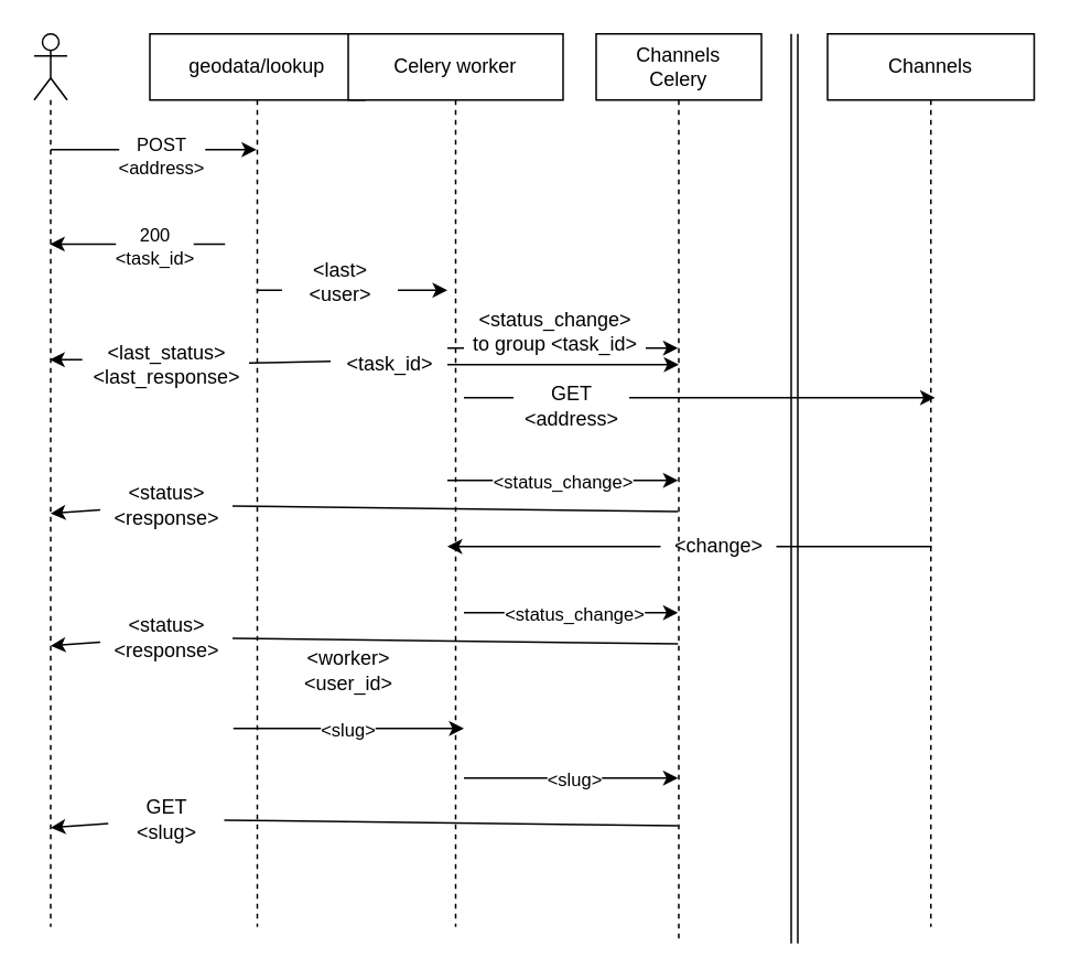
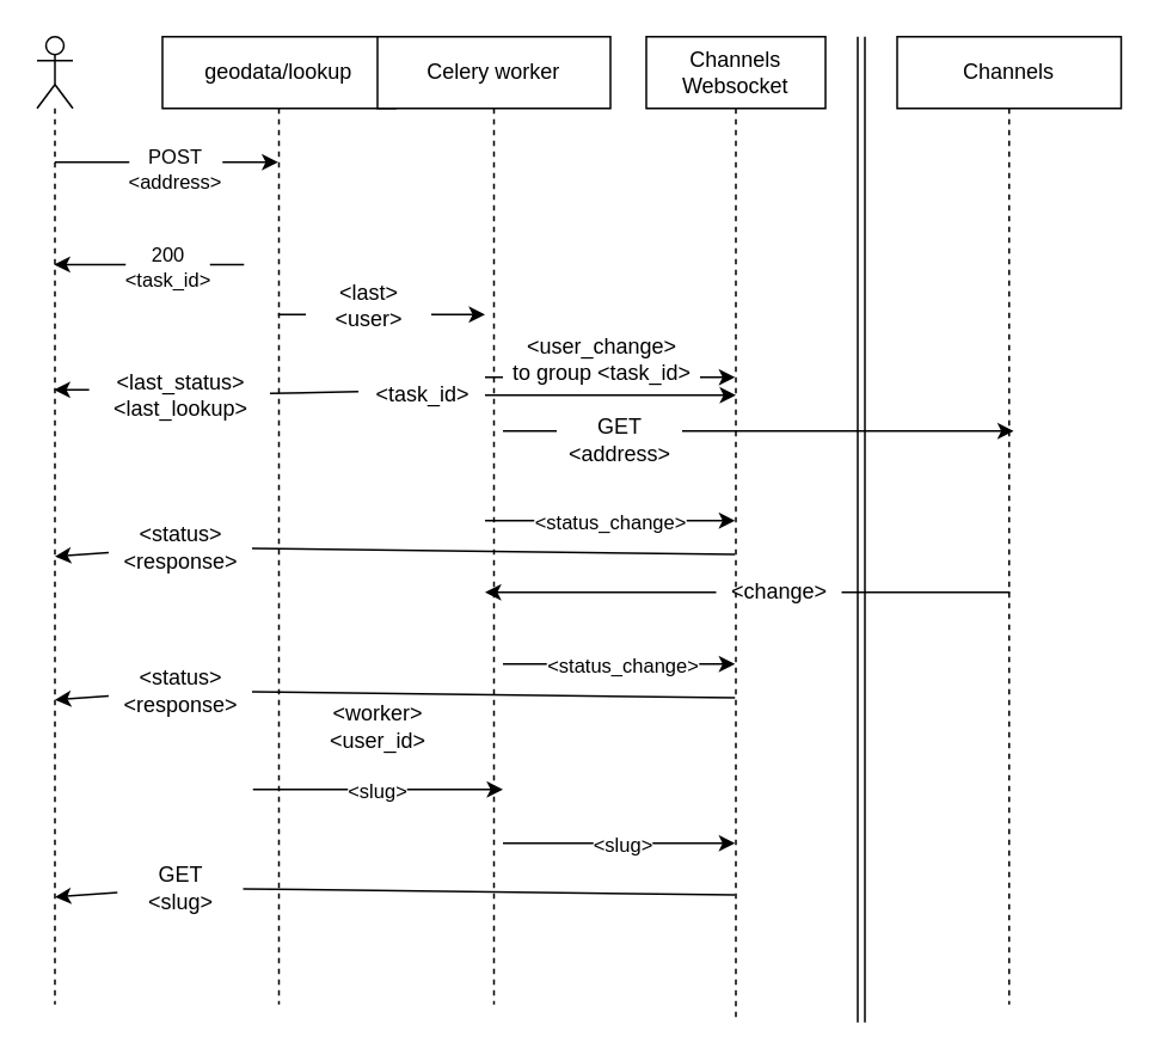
  <mxCell id="0" />
  <mxCell id="1" parent="0" />
  <mxCell id="2" value="" style="shape=umlLifeline;participant=umlActor;perimeter=lifelinePerimeter;whiteSpace=wrap;html=1;container=1;collapsible=0;recursiveResize=0;verticalAlign=top;spacingTop=36;outlineConnect=0;" parent="1" vertex="1"><mxGeometry width="20" height="540" as="geometry" x="20" y="20" /></mxCell>
  <mxCell id="3" value="geodata/lookup" style="shape=umlLifeline;perimeter=lifelinePerimeter;whiteSpace=wrap;html=1;container=1;collapsible=0;recursiveResize=0;outlineConnect=0;" parent="1" vertex="1"><mxGeometry x="90" width="130" height="540" as="geometry" y="20" /></mxCell>
  <mxCell id="4" value="" style="endArrow=classic;html=1;rounded=0;" parent="3" edge="1"><mxGeometry width="50" height="50" relative="1" as="geometry"><mxPoint x="50.501" y="420" as="sourcePoint" /><mxPoint x="190" y="420" as="targetPoint" /></mxGeometry></mxCell>
  <mxCell id="5" value="&amp;lt;slug&amp;gt;" style="edgeLabel;html=1;align=center;verticalAlign=middle;resizable=0;points=[];" parent="4" vertex="1" connectable="0"><mxGeometry x="-0.266" relative="1" as="geometry"><mxPoint x="18" as="offset" /></mxGeometry></mxCell>
  <mxCell id="6" value="&amp;lt;task_id&amp;gt;" style="text;html=1;align=center;verticalAlign=middle;resizable=0;points=[];autosize=1;strokeColor=none;fillColor=default;" parent="3" vertex="1"><mxGeometry x="110" y="190" width="70" height="20" as="geometry" /></mxCell>
  <mxCell id="7" value="" style="endArrow=classic;html=1;rounded=0;startArrow=none;" edge="1" parent="3" source="8"><mxGeometry width="50" height="50" relative="1" as="geometry"><mxPoint x="-110" y="420" as="sourcePoint" /><mxPoint x="-60.0" y="370" as="targetPoint" /></mxGeometry></mxCell>
  <mxCell id="8" value="&amp;lt;status&amp;gt;&lt;br&gt;&amp;lt;response&amp;gt;" style="text;html=1;align=center;verticalAlign=middle;resizable=0;points=[];autosize=1;strokeColor=none;fillColor=default;" vertex="1" parent="3"><mxGeometry x="-30" y="350" width="80" height="30" as="geometry" /></mxCell>
  <mxCell id="9" value="" style="endArrow=none;html=1;rounded=0;" edge="1" parent="3" target="8"><mxGeometry width="50" height="50" relative="1" as="geometry"><mxPoint x="319.5" y="368.871" as="sourcePoint" /><mxPoint x="-60.0" y="370" as="targetPoint" /></mxGeometry></mxCell>
  <mxCell id="10" value="" style="endArrow=classic;html=1;rounded=0;" parent="1" target="3" edge="1"><mxGeometry width="50" height="50" relative="1" as="geometry"><mxPoint x="50" y="90" as="sourcePoint" /><mxPoint x="330" y="290" as="targetPoint" /><Array as="points"><mxPoint x="30" y="90" /><mxPoint x="50" y="90" /></Array></mxGeometry></mxCell>
  <mxCell id="11" value="POST&lt;br&gt;&amp;lt;address&amp;gt;" style="edgeLabel;html=1;align=center;verticalAlign=middle;resizable=0;points=[];" parent="10" vertex="1" connectable="0"><mxGeometry x="0.171" y="-3" relative="1" as="geometry"><mxPoint x="1" as="offset" /></mxGeometry></mxCell>
  <mxCell id="12" value="" style="endArrow=classic;html=1;rounded=0;exitX=0.052;exitY=0.839;exitDx=0;exitDy=0;exitPerimeter=0;" parent="1" target="2" edge="1"><mxGeometry width="50" height="50" relative="1" as="geometry"><mxPoint x="135.52" y="147.12" as="sourcePoint" /><mxPoint x="330" y="280" as="targetPoint" /></mxGeometry></mxCell>
  <mxCell id="13" value="200&lt;br&gt;&amp;lt;task_id&amp;gt;" style="edgeLabel;html=1;align=center;verticalAlign=middle;resizable=0;points=[];" parent="12" vertex="1" connectable="0"><mxGeometry x="-0.508" y="1" relative="1" as="geometry"><mxPoint x="-17" as="offset" /></mxGeometry></mxCell>
  <mxCell id="14" value="Celery worker" style="shape=umlLifeline;perimeter=lifelinePerimeter;whiteSpace=wrap;html=1;container=1;collapsible=0;recursiveResize=0;outlineConnect=0;" parent="1" vertex="1"><mxGeometry x="210" width="130" height="540" as="geometry" y="20" /></mxCell>
  <mxCell id="15" value="" style="endArrow=classic;html=1;rounded=0;" parent="14" source="3" edge="1"><mxGeometry width="50" height="50" relative="1" as="geometry"><mxPoint x="-50" y="145" as="sourcePoint" /><mxPoint x="60" y="155" as="targetPoint" /></mxGeometry></mxCell>
  <mxCell id="16" value="&amp;lt;last&amp;gt;&lt;br&gt;&amp;lt;user&amp;gt;" style="text;html=1;align=center;verticalAlign=middle;resizable=0;points=[];autosize=1;strokeColor=none;fillColor=default;" parent="14" vertex="1"><mxGeometry x="-40" y="135" width="70" height="30" as="geometry" /></mxCell>
  <mxCell id="17" value="" style="endArrow=classic;html=1;rounded=0;" parent="14" edge="1"><mxGeometry width="50" height="50" relative="1" as="geometry"><mxPoint x="70" y="450" as="sourcePoint" /><mxPoint x="199.5" y="450" as="targetPoint" /></mxGeometry></mxCell>
  <mxCell id="18" value="&amp;lt;slug&amp;gt;" style="edgeLabel;html=1;align=center;verticalAlign=middle;resizable=0;points=[];" parent="17" vertex="1" connectable="0"><mxGeometry x="-0.266" relative="1" as="geometry"><mxPoint x="18" as="offset" /></mxGeometry></mxCell>
- <mxCell id="19" value="Channels&lt;br&gt;Celery" style="shape=umlLifeline;perimeter=lifelinePerimeter;whiteSpace=wrap;html=1;container=1;collapsible=0;recursiveResize=0;outlineConnect=0;" parent="1" vertex="1"><mxGeometry x="360" width="100" height="550" as="geometry" y="20" /></mxCell>
+ <mxCell id="19" value="Channels&lt;br&gt;Websocket" style="shape=umlLifeline;perimeter=lifelinePerimeter;whiteSpace=wrap;html=1;container=1;collapsible=0;recursiveResize=0;outlineConnect=0;" parent="1" vertex="1"><mxGeometry x="360" width="100" height="550" as="geometry" y="20" /></mxCell>
  <mxCell id="20" value="" style="endArrow=classic;html=1;rounded=0;startArrow=none;startFill=1;" parent="19" source="6" edge="1"><mxGeometry width="50" height="50" relative="1" as="geometry"><mxPoint y="250" as="sourcePoint" /><mxPoint x="50" y="200" as="targetPoint" /></mxGeometry></mxCell>
  <mxCell id="21" value="" style="endArrow=classic;html=1;rounded=0;" parent="19" target="19" edge="1"><mxGeometry width="50" height="50" relative="1" as="geometry"><mxPoint x="-89.999" y="190" as="sourcePoint" /><mxPoint x="44.771" y="190" as="targetPoint" /></mxGeometry></mxCell>
- <mxCell id="22" value="&amp;lt;status_change&amp;gt;&lt;br&gt;to group &amp;lt;task_id&amp;gt;" style="text;html=1;align=center;verticalAlign=middle;resizable=0;points=[];autosize=1;strokeColor=none;fillColor=default;" parent="19" vertex="1"><mxGeometry x="-80" y="165" width="110" height="30" as="geometry" /></mxCell>
+ <mxCell id="22" value="&amp;lt;user_change&amp;gt;&lt;br&gt;to group &amp;lt;task_id&amp;gt;" style="text;html=1;align=center;verticalAlign=middle;resizable=0;points=[];autosize=1;strokeColor=none;fillColor=default;" parent="19" vertex="1"><mxGeometry x="-80" y="165" width="110" height="30" as="geometry" /></mxCell>
  <mxCell id="23" value="" style="endArrow=classic;html=1;rounded=0;" parent="19" edge="1"><mxGeometry width="50" height="50" relative="1" as="geometry"><mxPoint x="-89.999" y="270" as="sourcePoint" /><mxPoint x="49.5" y="270" as="targetPoint" /></mxGeometry></mxCell>
  <mxCell id="24" value="&amp;lt;status_change&amp;gt;" style="edgeLabel;html=1;align=center;verticalAlign=middle;resizable=0;points=[];" parent="23" vertex="1" connectable="0"><mxGeometry x="-0.266" relative="1" as="geometry"><mxPoint x="18" as="offset" /></mxGeometry></mxCell>
  <mxCell id="25" value="" style="endArrow=classic;html=1;rounded=0;" parent="19" edge="1"><mxGeometry width="50" height="50" relative="1" as="geometry"><mxPoint x="-80" y="350" as="sourcePoint" /><mxPoint x="49.5" y="350" as="targetPoint" /></mxGeometry></mxCell>
  <mxCell id="26" value="&amp;lt;status_change&amp;gt;" style="edgeLabel;html=1;align=center;verticalAlign=middle;resizable=0;points=[];" parent="25" vertex="1" connectable="0"><mxGeometry x="-0.266" relative="1" as="geometry"><mxPoint x="18" as="offset" /></mxGeometry></mxCell>
  <mxCell id="27" value="Channels" style="shape=umlLifeline;perimeter=lifelinePerimeter;whiteSpace=wrap;html=1;container=1;collapsible=0;recursiveResize=0;outlineConnect=0;" parent="1" vertex="1"><mxGeometry x="500" width="125" height="540" as="geometry" y="20" /></mxCell>
  <mxCell id="28" value="" style="endArrow=classic;html=1;rounded=0;" parent="27" edge="1"><mxGeometry width="50" height="50" relative="1" as="geometry"><mxPoint x="-220" y="220" as="sourcePoint" /><mxPoint x="65.001" y="220" as="targetPoint" /></mxGeometry></mxCell>
  <mxCell id="29" value="" style="endArrow=none;html=1;rounded=0;shape=link;" parent="1" edge="1"><mxGeometry width="50" height="50" relative="1" as="geometry"><mxPoint x="480" y="570" as="sourcePoint" /><mxPoint x="480" as="targetPoint" y="20" /></mxGeometry></mxCell>
  <mxCell id="30" value="GET&lt;br&gt;&amp;lt;address&amp;gt;" style="text;html=1;align=center;verticalAlign=middle;resizable=0;points=[];autosize=1;strokeColor=none;fillColor=default;" parent="1" vertex="1"><mxGeometry x="310" y="230" width="70" height="30" as="geometry" /></mxCell>
  <mxCell id="31" value="" style="endArrow=classic;html=1;rounded=0;startArrow=none;" parent="1" source="32" edge="1"><mxGeometry width="50" height="50" relative="1" as="geometry"><mxPoint x="563" y="330" as="sourcePoint" /><mxPoint x="270" y="330" as="targetPoint" /></mxGeometry></mxCell>
  <mxCell id="32" value="&amp;lt;change&amp;gt;" style="text;html=1;align=center;verticalAlign=middle;resizable=0;points=[];autosize=1;strokeColor=none;fillColor=none;" parent="1" vertex="1"><mxGeometry x="399" y="320" width="70" height="20" as="geometry" /></mxCell>
  <mxCell id="33" value="" style="endArrow=none;html=1;rounded=0;" parent="1" target="32" edge="1"><mxGeometry width="50" height="50" relative="1" as="geometry"><mxPoint x="563" y="330" as="sourcePoint" /><mxPoint x="270" y="330" as="targetPoint" /></mxGeometry></mxCell>
  <mxCell id="34" value="&amp;lt;worker&amp;gt;&lt;br&gt;&amp;lt;user_id&amp;gt;" style="text;html=1;align=center;verticalAlign=middle;resizable=0;points=[];autosize=1;strokeColor=none;fillColor=default;" parent="1" vertex="1"><mxGeometry x="175" y="390" width="70" height="30" as="geometry" /></mxCell>
  <mxCell id="35" value="" style="endArrow=none;html=1;rounded=0;startArrow=none;startFill=1;entryX=-0.009;entryY=0.4;entryDx=0;entryDy=0;entryPerimeter=0;" parent="1" source="36" target="6" edge="1"><mxGeometry width="50" height="50" relative="1" as="geometry"><mxPoint x="369.7" y="220" as="sourcePoint" /><mxPoint x="750" y="220" as="targetPoint" /></mxGeometry></mxCell>
- <mxCell id="36" value="&amp;lt;last_status&amp;gt;&lt;br&gt;&amp;lt;last_response&amp;gt;" style="text;html=1;align=center;verticalAlign=middle;resizable=0;points=[];autosize=1;strokeColor=none;fillColor=default;" vertex="1" parent="1"><mxGeometry x="50" y="205" width="100" height="30" as="geometry" /></mxCell>
+ <mxCell id="36" value="&amp;lt;last_status&amp;gt;&lt;br&gt;&amp;lt;last_lookup&amp;gt;" style="text;html=1;align=center;verticalAlign=middle;resizable=0;points=[];autosize=1;strokeColor=none;fillColor=default;" vertex="1" parent="1"><mxGeometry x="50" y="205" width="100" height="30" as="geometry" /></mxCell>
  <mxCell id="37" value="" style="endArrow=none;html=1;rounded=0;startArrow=classic;startFill=1;entryX=-0.009;entryY=0.4;entryDx=0;entryDy=0;entryPerimeter=0;" edge="1" parent="1" source="2" target="36"><mxGeometry width="50" height="50" relative="1" as="geometry"><mxPoint x="29.855" y="218" as="sourcePoint" /><mxPoint x="199.37" y="218" as="targetPoint" /></mxGeometry></mxCell>
  <mxCell id="38" value="" style="endArrow=classic;html=1;rounded=0;startArrow=none;" edge="1" parent="1" source="39"><mxGeometry width="50" height="50" relative="1" as="geometry"><mxPoint x="-20" y="360" as="sourcePoint" /><mxPoint x="30" y="310" as="targetPoint" /></mxGeometry></mxCell>
  <mxCell id="39" value="&amp;lt;status&amp;gt;&lt;br&gt;&amp;lt;response&amp;gt;" style="text;html=1;align=center;verticalAlign=middle;resizable=0;points=[];autosize=1;strokeColor=none;fillColor=default;" vertex="1" parent="1"><mxGeometry x="60" y="290" width="80" height="30" as="geometry" /></mxCell>
  <mxCell id="40" value="" style="endArrow=none;html=1;rounded=0;" edge="1" parent="1" target="39"><mxGeometry width="50" height="50" relative="1" as="geometry"><mxPoint x="409.5" y="308.871" as="sourcePoint" /><mxPoint x="30" y="310" as="targetPoint" /></mxGeometry></mxCell>
  <mxCell id="41" value="" style="endArrow=classic;html=1;rounded=0;startArrow=none;" edge="1" parent="1" source="42"><mxGeometry width="50" height="50" relative="1" as="geometry"><mxPoint x="-20" y="550" as="sourcePoint" /><mxPoint x="30" y="500" as="targetPoint" /></mxGeometry></mxCell>
  <mxCell id="42" value="GET&lt;br&gt;&amp;lt;slug&amp;gt;" style="text;html=1;align=center;verticalAlign=middle;resizable=0;points=[];autosize=1;strokeColor=none;fillColor=default;" vertex="1" parent="1"><mxGeometry x="65" y="480" width="70" height="30" as="geometry" /></mxCell>
  <mxCell id="43" value="" style="endArrow=none;html=1;rounded=0;" edge="1" parent="1" target="42"><mxGeometry width="50" height="50" relative="1" as="geometry"><mxPoint x="409.5" y="498.871" as="sourcePoint" /><mxPoint x="30" y="500" as="targetPoint" /></mxGeometry></mxCell>
